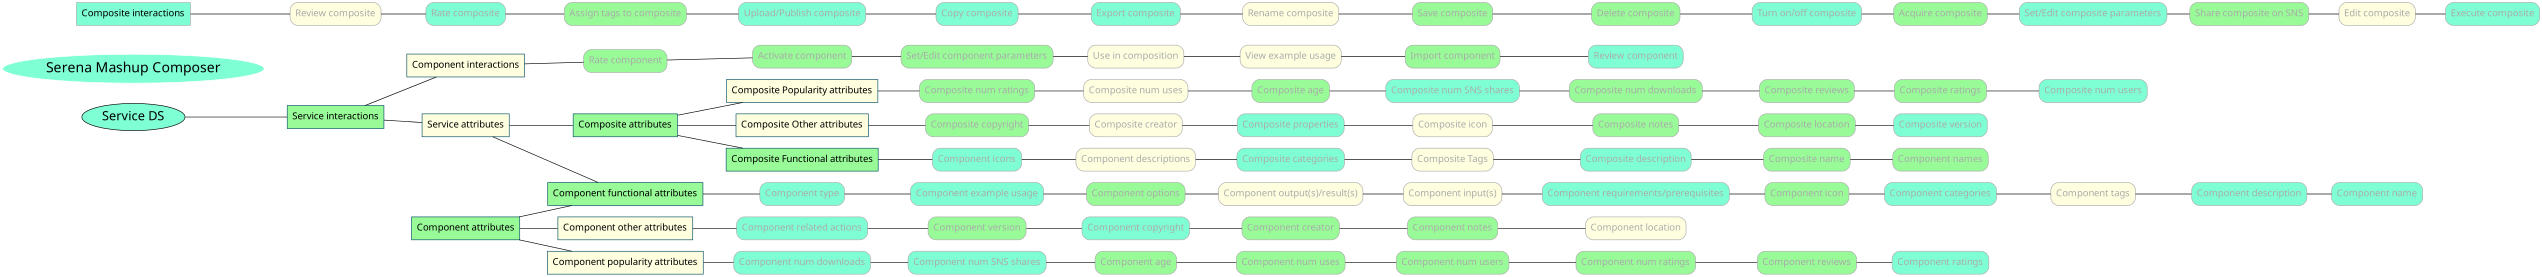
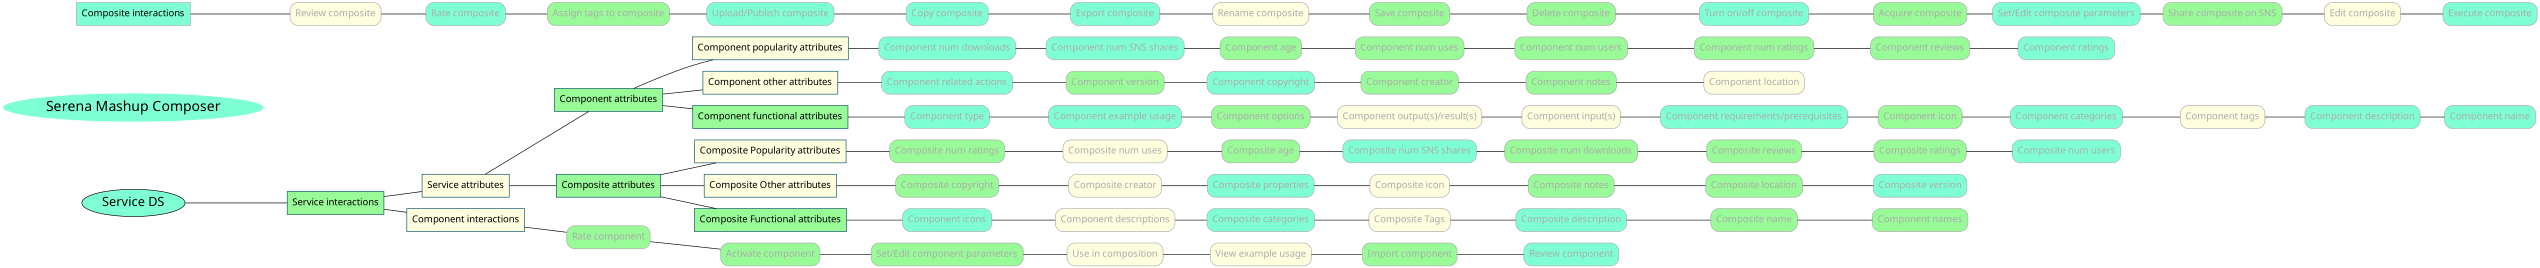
  digraph {
    fontname="Noto Sans"
    rankdir=LR
    node [color="#AAAAAA" fillcolor=palegreen fontname="Noto Sans" fontsize=15 style="rounded,filled" fontcolor="#AAAAAA" shape=rect]
    edge [arrowhead=none fontname="Noto Sans"]
    "Service DS" [color="047b35" fillcolor=aquamarine fontsize=20 style=filled fontcolor="" shape=""]
    "Service interactions" [color="#004a63" fontcolor="#000000" shape=box style=filled]
    "Service attributes" [color="#004a63" fillcolor=lightyellow fontcolor="#000000" shape=box style=filled]
    "Component interactions" [color="#004a63" fillcolor=lightyellow fontcolor="#000000" shape=box style=filled]
    "Serena Mashup Composer" [color="#FFFFFF" fillcolor=aquamarine fontcolor="#000000" fontsize=22 style=filled shape=""]
    "Component attributes" [color="#004a63" fontcolor="#000000" shape=box style=filled]
    "Composite attributes" [color="#004a63" fontcolor="#000000" shape=box style=filled]
    "Composite interactions" [fillcolor=aquamarine fontcolor="#000000" shape=box style=filled]
    "Review composite" [fillcolor=lightyellow]
    "Rate component"
    "Component popularity attributes" [color="#004a63" fillcolor=lightyellow fontcolor="#000000" shape=box style=filled]
    "Component other attributes" [color="#004a63" fillcolor=lightyellow fontcolor="#000000" shape=box style=filled]
    "Component functional attributes" [color="#004a63" fontcolor="#000000" shape=box style=filled]
    "Component num downloads" [fillcolor=aquamarine]
    "Component related actions" [fillcolor=aquamarine]
    "Component type" [fillcolor=aquamarine]
    "Composite Popularity attributes" [color="#004a63" fillcolor=lightyellow fontcolor="#000000" shape=box style=filled]
    "Composite Other attributes" [color="#004a63" fillcolor=lightyellow fontcolor="#000000" shape=box style=filled]
    "Composite Functional attributes" [color="#004a63" fontcolor="#000000" shape=box style=filled]
    "Composite num ratings"
    "Composite copyright"
    "Component icons" [fillcolor=aquamarine]
    "Composite num uses" [fillcolor=lightyellow]
    "Composite creator" [fillcolor=lightyellow]
    "Component descriptions" [fillcolor=lightyellow]
    "Rate composite" [fillcolor=aquamarine]
    "Activate component"
    "Component num SNS shares" [fillcolor=aquamarine]
    "Component version"
    "Component example usage" [fillcolor=aquamarine]
    "Set/Edit component parameters"
    "Component options"
    "Composite age"
    "Assign tags to composite"
    "Upload/Publish composite" [fillcolor=aquamarine]
    "Component age"
    "Component num uses"
    "Component num users"
    "Component num ratings"
    "Copy composite" [fillcolor=aquamarine]
    "Component reviews"
    "Component ratings" [fillcolor=aquamarine]
    "Component copyright" [fillcolor=aquamarine]
    "Composite properties" [fillcolor=aquamarine]
    "Component creator"
    "Composite icon" [fillcolor=lightyellow]
    "Composite notes"
    "Composite location"
    "Composite categories" [fillcolor=aquamarine]
    "Composite Tags" [fillcolor=lightyellow]
    "Component output(s)/result(s)" [fillcolor=lightyellow]
    "Component input(s)" [fillcolor=lightyellow]
    "Component requirements/prerequisites" [fillcolor=aquamarine]
    "Component icon"
    "Component categories" [fillcolor=aquamarine]
    "Composite description" [fillcolor=aquamarine]
    "Composite name"
    "Component names"
    "Composite num SNS shares" [fillcolor=aquamarine]
    "Composite num downloads"
    "Composite reviews"
    "Composite ratings"
    "Composite num users" [fillcolor=aquamarine]
    "Export composite" [fillcolor=aquamarine]
    "Rename composite" [fillcolor=lightyellow]
    "Save composite"
    "Delete composite"
    "Turn on/off composite" [fillcolor=aquamarine]
    "Acquire composite"
    "Set/Edit composite parameters" [fillcolor=aquamarine]
    "Share composite on SNS"
    "Edit composite" [fillcolor=lightyellow]
    "Execute composite" [fillcolor=aquamarine]
    "Use in composition" [fillcolor=lightyellow]
    "View example usage" [fillcolor=lightyellow]
    "Import component"
    "Composite version" [fillcolor=aquamarine]
    "Component notes"
    "Component location" [fillcolor=lightyellow]
    "Component tags" [fillcolor=lightyellow]
    "Component description" [fillcolor=aquamarine]
    "Component name" [fillcolor=aquamarine]
    "Review component" [fillcolor=aquamarine]
    "Service DS" -> "Service interactions"
    "Service interactions" -> "Service attributes"
    "Service interactions" -> "Component interactions"
-   "Service attributes" -> "Component functional attributes"
+   "Service attributes" -> "Component attributes"
    "Service attributes" -> "Composite attributes"
    "Component interactions" -> "Rate component"
    "Component attributes" -> "Component popularity attributes"
    "Component attributes" -> "Component other attributes"
    "Component attributes" -> "Component functional attributes"
    "Composite attributes" -> "Composite Popularity attributes"
    "Composite attributes" -> "Composite Other attributes"
    "Composite attributes" -> "Composite Functional attributes"
    "Composite interactions" -> "Review composite"
    "Review composite" -> "Rate composite"
    "Rate component" -> "Activate component"
    "Component popularity attributes" -> "Component num downloads"
    "Component other attributes" -> "Component related actions"
    "Component functional attributes" -> "Component type"
    "Component num downloads" -> "Component num SNS shares"
    "Component related actions" -> "Component version"
    "Component type" -> "Component example usage"
    "Composite Popularity attributes" -> "Composite num ratings"
    "Composite Other attributes" -> "Composite copyright"
    "Composite Functional attributes" -> "Component icons"
    "Composite num ratings" -> "Composite num uses"
    "Composite copyright" -> "Composite creator"
    "Component icons" -> "Component descriptions"
    "Composite num uses" -> "Composite age"
    "Composite creator" -> "Composite properties"
    "Component descriptions" -> "Composite categories"
    "Rate composite" -> "Assign tags to composite"
    "Activate component" -> "Set/Edit component parameters"
    "Component num SNS shares" -> "Component age"
    "Component version" -> "Component copyright"
    "Component example usage" -> "Component options"
    "Set/Edit component parameters" -> "Use in composition"
    "Component options" -> "Component output(s)/result(s)"
    "Composite age" -> "Composite num SNS shares"
    "Assign tags to composite" -> "Upload/Publish composite"
    "Upload/Publish composite" -> "Copy composite"
    "Component age" -> "Component num uses"
    "Component num uses" -> "Component num users"
    "Component num users" -> "Component num ratings"
    "Component num ratings" -> "Component reviews"
    "Copy composite" -> "Export composite"
    "Component reviews" -> "Component ratings"
    "Component copyright" -> "Component creator"
    "Composite properties" -> "Composite icon"
    "Component creator" -> "Component notes"
    "Composite icon" -> "Composite notes"
    "Composite notes" -> "Composite location"
    "Composite location" -> "Composite version"
    "Composite categories" -> "Composite Tags"
    "Composite Tags" -> "Composite description"
    "Component output(s)/result(s)" -> "Component input(s)"
    "Component input(s)" -> "Component requirements/prerequisites"
    "Component requirements/prerequisites" -> "Component icon"
    "Component icon" -> "Component categories"
    "Component categories" -> "Component tags"
    "Composite description" -> "Composite name"
    "Composite name" -> "Component names"
    "Composite num SNS shares" -> "Composite num downloads"
    "Composite num downloads" -> "Composite reviews"
    "Composite reviews" -> "Composite ratings"
    "Composite ratings" -> "Composite num users"
    "Export composite" -> "Rename composite"
    "Rename composite" -> "Save composite"
    "Save composite" -> "Delete composite"
    "Delete composite" -> "Turn on/off composite"
    "Turn on/off composite" -> "Acquire composite"
    "Acquire composite" -> "Set/Edit composite parameters"
    "Set/Edit composite parameters" -> "Share composite on SNS"
    "Share composite on SNS" -> "Edit composite"
    "Edit composite" -> "Execute composite"
    "Use in composition" -> "View example usage"
    "View example usage" -> "Import component"
    "Import component" -> "Review component"
    "Component notes" -> "Component location"
    "Component tags" -> "Component description"
    "Component description" -> "Component name"
  }
